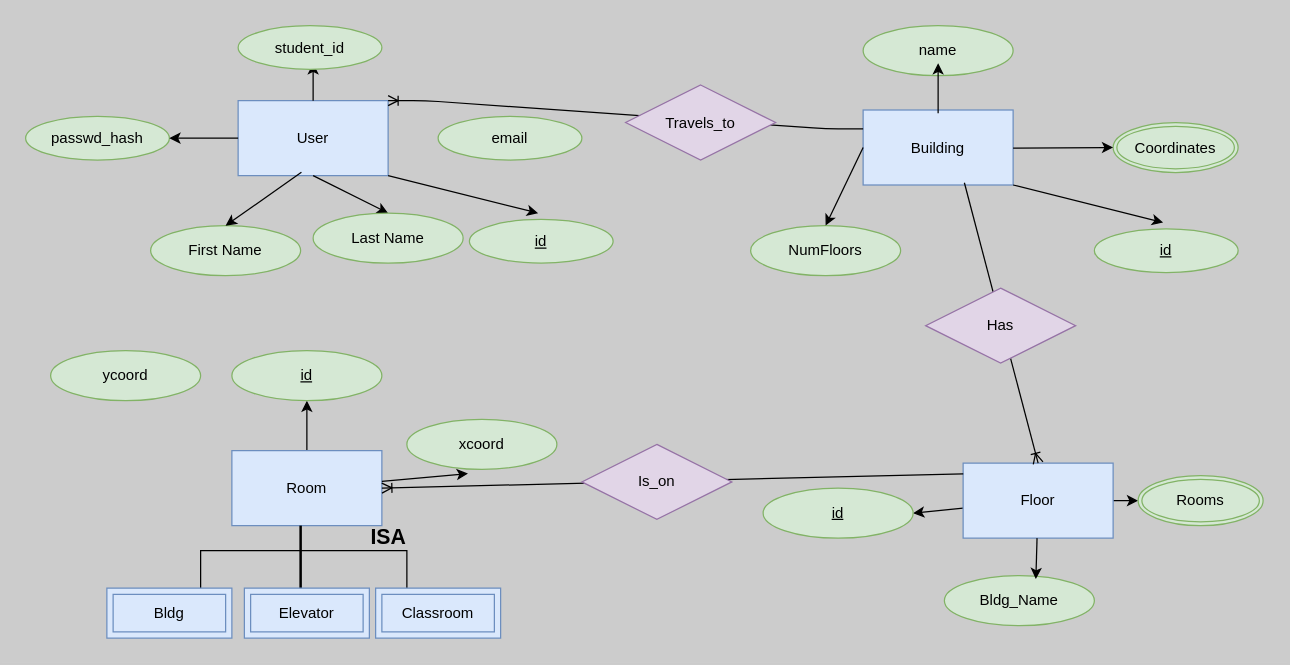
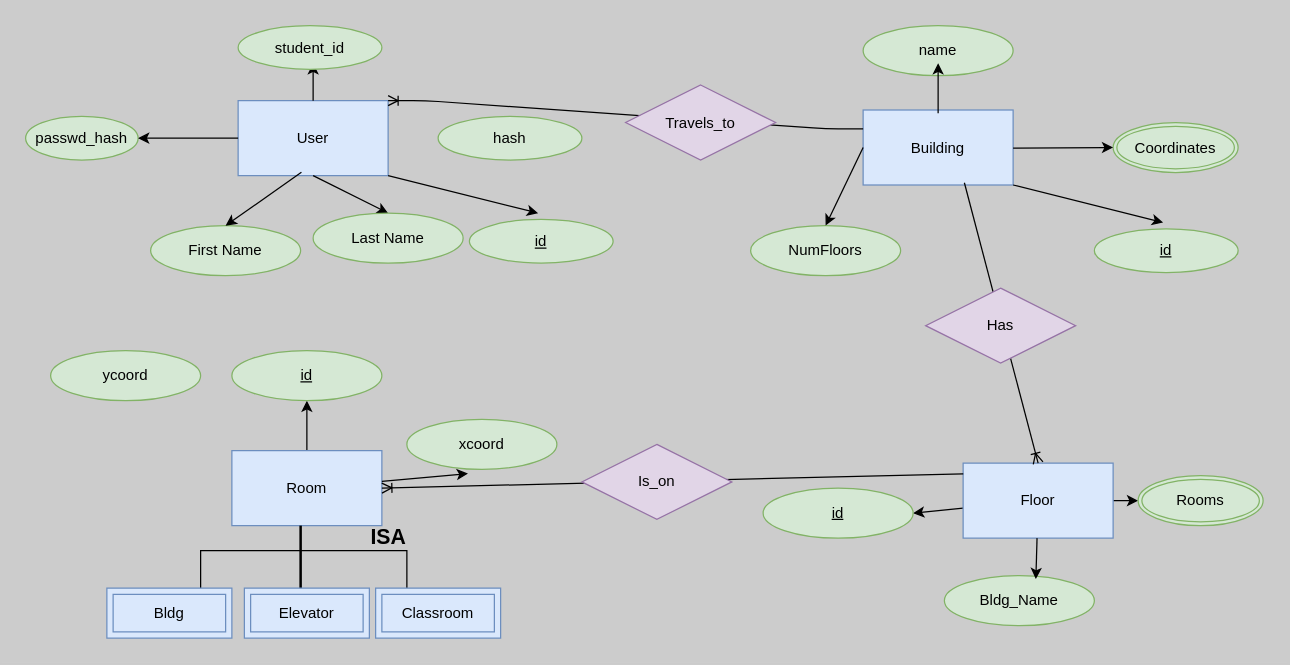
  <mxCell id="0" />
  <mxCell id="1" parent="0" />
  <mxCell id="2" value="User" style="rounded=0;whiteSpace=wrap;html=1;fillColor=#dae8fc;strokeColor=#6c8ebf;" parent="1" vertex="1"><mxGeometry x="190" y="80" width="120" height="60" as="geometry" /></mxCell>
  <mxCell id="3" value="" style="endArrow=classic;html=1;exitX=0.5;exitY=1;exitDx=0;exitDy=0;entryX=0.5;entryY=0;entryDx=0;entryDy=0;" parent="1" source="2" target="4" edge="1"><mxGeometry width="50" height="50" relative="1" as="geometry"><mxPoint x="220" y="240" as="sourcePoint" /><mxPoint x="270" y="190" as="targetPoint" /></mxGeometry></mxCell>
  <mxCell id="4" value="Last Name" style="ellipse;whiteSpace=wrap;html=1;fillColor=#d5e8d4;strokeColor=#82b366;" parent="1" vertex="1"><mxGeometry x="250" y="170" width="120" height="40" as="geometry" /></mxCell>
  <mxCell id="5" value="First Name" style="ellipse;whiteSpace=wrap;html=1;fillColor=#d5e8d4;strokeColor=#82b366;" parent="1" vertex="1"><mxGeometry x="120" y="180" width="120" height="40" as="geometry" /></mxCell>
  <mxCell id="6" value="" style="endArrow=classic;html=1;exitX=0.422;exitY=0.955;exitDx=0;exitDy=0;exitPerimeter=0;" parent="1" source="2" edge="1"><mxGeometry width="50" height="50" relative="1" as="geometry"><mxPoint x="260" y="150" as="sourcePoint" /><mxPoint x="180" y="180" as="targetPoint" /></mxGeometry></mxCell>
  <mxCell id="7" value="&lt;u&gt;id&lt;/u&gt;" style="ellipse;whiteSpace=wrap;html=1;fillColor=#d5e8d4;strokeColor=#82b366;" parent="1" vertex="1"><mxGeometry x="375" y="175" width="115" height="35" as="geometry" /></mxCell>
  <mxCell id="8" value="" style="endArrow=classic;html=1;exitX=1;exitY=1;exitDx=0;exitDy=0;entryX=0.5;entryY=0;entryDx=0;entryDy=0;" parent="1" source="2" edge="1"><mxGeometry width="50" height="50" relative="1" as="geometry"><mxPoint x="260" y="150" as="sourcePoint" /><mxPoint x="430" y="170" as="targetPoint" /></mxGeometry></mxCell>
- <mxCell id="9" value="passwd_hash" style="ellipse;whiteSpace=wrap;html=1;fillColor=#d5e8d4;strokeColor=#82b366;" parent="1" vertex="1"><mxGeometry x="20" y="92.5" width="115" height="35" as="geometry" /></mxCell>
+ <mxCell id="9" value="passwd_hash" style="ellipse;whiteSpace=wrap;html=1;fillColor=#d5e8d4;strokeColor=#82b366;" parent="1" vertex="1"><mxGeometry x="20" y="92.5" width="90" height="35" as="geometry" /></mxCell>
  <mxCell id="10" value="" style="endArrow=classic;html=1;exitX=0;exitY=0.5;exitDx=0;exitDy=0;entryX=1;entryY=0.5;entryDx=0;entryDy=0;" parent="1" source="2" target="9" edge="1"><mxGeometry width="50" height="50" relative="1" as="geometry"><mxPoint x="360" y="260" as="sourcePoint" /><mxPoint x="410" y="210" as="targetPoint" /></mxGeometry></mxCell>
  <mxCell id="11" value="Building" style="rounded=0;whiteSpace=wrap;html=1;fillColor=#dae8fc;strokeColor=#6c8ebf;" parent="1" vertex="1"><mxGeometry x="690" y="87.5" width="120" height="60" as="geometry" /></mxCell>
  <mxCell id="12" value="name" style="ellipse;whiteSpace=wrap;html=1;fillColor=#d5e8d4;strokeColor=#82b366;" parent="1" vertex="1"><mxGeometry x="690" y="20" width="120" height="40" as="geometry" /></mxCell>
  <mxCell id="13" value="" style="endArrow=classic;html=1;" parent="1" edge="1"><mxGeometry width="50" height="50" relative="1" as="geometry"><mxPoint x="750" y="90" as="sourcePoint" /><mxPoint x="750" y="50" as="targetPoint" /></mxGeometry></mxCell>
  <mxCell id="14" value="&lt;u&gt;id&lt;/u&gt;" style="ellipse;whiteSpace=wrap;html=1;fillColor=#d5e8d4;strokeColor=#82b366;" parent="1" vertex="1"><mxGeometry x="875" y="182.5" width="115" height="35" as="geometry" /></mxCell>
  <mxCell id="15" value="" style="endArrow=classic;html=1;exitX=1;exitY=1;exitDx=0;exitDy=0;entryX=0.5;entryY=0;entryDx=0;entryDy=0;" parent="1" source="11" edge="1"><mxGeometry width="50" height="50" relative="1" as="geometry"><mxPoint x="760" y="157.5" as="sourcePoint" /><mxPoint x="930" y="177.5" as="targetPoint" /></mxGeometry></mxCell>
  <mxCell id="16" value="NumFloors" style="ellipse;whiteSpace=wrap;html=1;fillColor=#d5e8d4;strokeColor=#82b366;" parent="1" vertex="1"><mxGeometry x="600" y="180" width="120" height="40" as="geometry" /></mxCell>
  <mxCell id="17" value="" style="endArrow=classic;html=1;exitX=0;exitY=0.5;exitDx=0;exitDy=0;" parent="1" source="11" edge="1"><mxGeometry width="50" height="50" relative="1" as="geometry"><mxPoint x="751" y="154.5" as="sourcePoint" /><mxPoint x="660" y="180" as="targetPoint" /></mxGeometry></mxCell>
- <mxCell id="18" value="email" style="ellipse;whiteSpace=wrap;html=1;fillColor=#d5e8d4;strokeColor=#82b366;" vertex="1" parent="1"><mxGeometry x="350" y="92.5" width="115" height="35" as="geometry" /></mxCell>
+ <mxCell id="18" value="hash" style="ellipse;whiteSpace=wrap;html=1;fillColor=#d5e8d4;strokeColor=#82b366;" vertex="1" parent="1"><mxGeometry x="350" y="92.5" width="115" height="35" as="geometry" /></mxCell>
  <mxCell id="19" value="" style="endArrow=classic;html=1;exitX=0.5;exitY=0;exitDx=0;exitDy=0;" edge="1" parent="1" source="2"><mxGeometry width="50" height="50" relative="1" as="geometry"><mxPoint x="230" y="60" as="sourcePoint" /><mxPoint x="250" y="50" as="targetPoint" /></mxGeometry></mxCell>
  <mxCell id="20" value="student_id" style="ellipse;whiteSpace=wrap;html=1;fillColor=#d5e8d4;strokeColor=#82b366;" vertex="1" parent="1"><mxGeometry x="190" y="20" width="115" height="35" as="geometry" /></mxCell>
  <mxCell id="21" value="Coordinates" style="ellipse;shape=doubleEllipse;margin=3;whiteSpace=wrap;html=1;align=center;fillColor=#d5e8d4;strokeColor=#82b366;" vertex="1" parent="1"><mxGeometry x="890" y="97.5" width="100" height="40" as="geometry" /></mxCell>
  <mxCell id="22" value="" style="endArrow=classic;html=1;exitX=1;exitY=1;exitDx=0;exitDy=0;entryX=0;entryY=0.5;entryDx=0;entryDy=0;" edge="1" parent="1" target="21"><mxGeometry width="50" height="50" relative="1" as="geometry"><mxPoint x="810" y="118" as="sourcePoint" /><mxPoint x="930" y="147.5" as="targetPoint" /></mxGeometry></mxCell>
  <mxCell id="23" value="" style="edgeStyle=entityRelationEdgeStyle;fontSize=12;html=1;endArrow=ERoneToMany;entryX=1;entryY=0;entryDx=0;entryDy=0;exitX=0;exitY=0.25;exitDx=0;exitDy=0;" edge="1" parent="1" source="11" target="2"><mxGeometry width="100" height="100" relative="1" as="geometry"><mxPoint x="680" y="110" as="sourcePoint" /><mxPoint x="570" y="170" as="targetPoint" /><Array as="points"><mxPoint x="560" y="140" /></Array></mxGeometry></mxCell>
  <mxCell id="24" style="edgeStyle=none;html=1;entryX=1;entryY=0.5;entryDx=0;entryDy=0;" edge="1" parent="1" source="26" target="27"><mxGeometry relative="1" as="geometry" /></mxCell>
  <mxCell id="25" style="edgeStyle=none;html=1;" edge="1" parent="1" source="26" target="29"><mxGeometry relative="1" as="geometry" /></mxCell>
  <mxCell id="26" value="Floor" style="rounded=0;whiteSpace=wrap;html=1;fillColor=#dae8fc;strokeColor=#6c8ebf;" vertex="1" parent="1"><mxGeometry x="770" y="370" width="120" height="60" as="geometry" /></mxCell>
  <mxCell id="27" value="&lt;u&gt;id&lt;/u&gt;" style="ellipse;whiteSpace=wrap;html=1;fillColor=#d5e8d4;strokeColor=#82b366;" vertex="1" parent="1"><mxGeometry x="610" y="390" width="120" height="40" as="geometry" /></mxCell>
  <mxCell id="28" value="Bldg_Name" style="ellipse;whiteSpace=wrap;html=1;fillColor=#d5e8d4;strokeColor=#82b366;" vertex="1" parent="1"><mxGeometry x="755" y="460" width="120" height="40" as="geometry" /></mxCell>
  <mxCell id="29" value="Rooms" style="ellipse;shape=doubleEllipse;margin=3;whiteSpace=wrap;html=1;align=center;fillColor=#d5e8d4;strokeColor=#82b366;" vertex="1" parent="1"><mxGeometry x="910" y="380" width="100" height="40" as="geometry" /></mxCell>
  <mxCell id="30" style="edgeStyle=none;html=1;entryX=0.61;entryY=0.068;entryDx=0;entryDy=0;entryPerimeter=0;" edge="1" parent="1" source="26" target="28"><mxGeometry relative="1" as="geometry" /></mxCell>
  <mxCell id="31" value="Travels_to" style="shape=rhombus;perimeter=rhombusPerimeter;whiteSpace=wrap;html=1;align=center;fillColor=#e1d5e7;strokeColor=#9673a6;" vertex="1" parent="1"><mxGeometry x="500" y="67.5" width="120" height="60" as="geometry" /></mxCell>
  <mxCell id="32" value="" style="fontSize=12;html=1;endArrow=ERoneToMany;entryX=0.5;entryY=0;entryDx=0;entryDy=0;exitX=0.675;exitY=0.97;exitDx=0;exitDy=0;exitPerimeter=0;" edge="1" parent="1" source="11" target="26"><mxGeometry width="100" height="100" relative="1" as="geometry"><mxPoint x="560" y="300" as="sourcePoint" /><mxPoint x="800" y="310" as="targetPoint" /></mxGeometry></mxCell>
  <mxCell id="33" value="Has" style="shape=rhombus;perimeter=rhombusPerimeter;whiteSpace=wrap;html=1;align=center;fillColor=#e1d5e7;strokeColor=#9673a6;" vertex="1" parent="1"><mxGeometry x="740" y="230" width="120" height="60" as="geometry" /></mxCell>
  <mxCell id="34" style="edgeStyle=none;html=1;" edge="1" parent="1" source="35" target="38"><mxGeometry relative="1" as="geometry" /></mxCell>
  <mxCell id="35" value="Room" style="rounded=0;whiteSpace=wrap;html=1;fillColor=#dae8fc;strokeColor=#6c8ebf;" vertex="1" parent="1"><mxGeometry x="185" y="360" width="120" height="60" as="geometry" /></mxCell>
  <mxCell id="36" value="ycoord" style="ellipse;whiteSpace=wrap;html=1;fillColor=#d5e8d4;strokeColor=#82b366;" vertex="1" parent="1"><mxGeometry x="40" y="280" width="120" height="40" as="geometry" /></mxCell>
  <mxCell id="37" value="xcoord" style="ellipse;whiteSpace=wrap;html=1;fillColor=#d5e8d4;strokeColor=#82b366;" vertex="1" parent="1"><mxGeometry x="325" y="335" width="120" height="40" as="geometry" /></mxCell>
  <mxCell id="38" value="&lt;u&gt;id&lt;/u&gt;" style="ellipse;whiteSpace=wrap;html=1;fillColor=#d5e8d4;strokeColor=#82b366;" vertex="1" parent="1"><mxGeometry x="185" y="280" width="120" height="40" as="geometry" /></mxCell>
  <mxCell id="39" style="edgeStyle=none;html=1;entryX=0.407;entryY=1.084;entryDx=0;entryDy=0;entryPerimeter=0;" edge="1" parent="1" source="35" target="37"><mxGeometry relative="1" as="geometry" /></mxCell>
  <mxCell id="40" value="" style="shape=partialRectangle;whiteSpace=wrap;html=1;bottom=0;right=0;fillColor=none;" vertex="1" parent="1"><mxGeometry x="160" y="440" width="80" height="30" as="geometry" /></mxCell>
  <mxCell id="41" value="" style="shape=partialRectangle;whiteSpace=wrap;html=1;bottom=0;right=0;fillColor=none;flipH=1;" vertex="1" parent="1"><mxGeometry x="240" y="440" width="85" height="30" as="geometry" /></mxCell>
  <mxCell id="42" value="" style="line;strokeWidth=2;direction=south;html=1;" vertex="1" parent="1"><mxGeometry x="180" y="420" width="120" height="60" as="geometry" /></mxCell>
  <mxCell id="43" value="Bldg" style="shape=ext;margin=3;double=1;whiteSpace=wrap;html=1;align=center;fillColor=#dae8fc;strokeColor=#6c8ebf;" vertex="1" parent="1"><mxGeometry x="85" y="470" width="100" height="40" as="geometry" /></mxCell>
  <mxCell id="44" value="Elevator" style="shape=ext;margin=3;double=1;whiteSpace=wrap;html=1;align=center;fillColor=#dae8fc;strokeColor=#6c8ebf;" vertex="1" parent="1"><mxGeometry x="195" y="470" width="100" height="40" as="geometry" /></mxCell>
  <mxCell id="45" value="Classroom" style="shape=ext;margin=3;double=1;whiteSpace=wrap;html=1;align=center;fillColor=#dae8fc;strokeColor=#6c8ebf;" vertex="1" parent="1"><mxGeometry x="300" y="470" width="100" height="40" as="geometry" /></mxCell>
  <mxCell id="46" value="" style="fontSize=12;html=1;endArrow=ERoneToMany;entryX=1;entryY=0.5;entryDx=0;entryDy=0;exitX=0.001;exitY=0.142;exitDx=0;exitDy=0;exitPerimeter=0;" edge="1" parent="1" source="26" target="35"><mxGeometry width="100" height="100" relative="1" as="geometry"><mxPoint x="445" y="370" as="sourcePoint" /><mxPoint x="504" y="594" as="targetPoint" /></mxGeometry></mxCell>
  <mxCell id="47" value="Is_on" style="shape=rhombus;perimeter=rhombusPerimeter;whiteSpace=wrap;html=1;align=center;fillColor=#e1d5e7;strokeColor=#9673a6;" vertex="1" parent="1"><mxGeometry x="465" y="355" width="120" height="60" as="geometry" /></mxCell>
  <mxCell id="48" value="&lt;b&gt;ISA&lt;/b&gt;" style="text;html=1;align=center;verticalAlign=middle;resizable=0;points=[];autosize=1;strokeColor=none;fillColor=none;fontSize=17;" vertex="1" parent="1"><mxGeometry x="285" y="415" width="50" height="30" as="geometry" /></mxCell>
